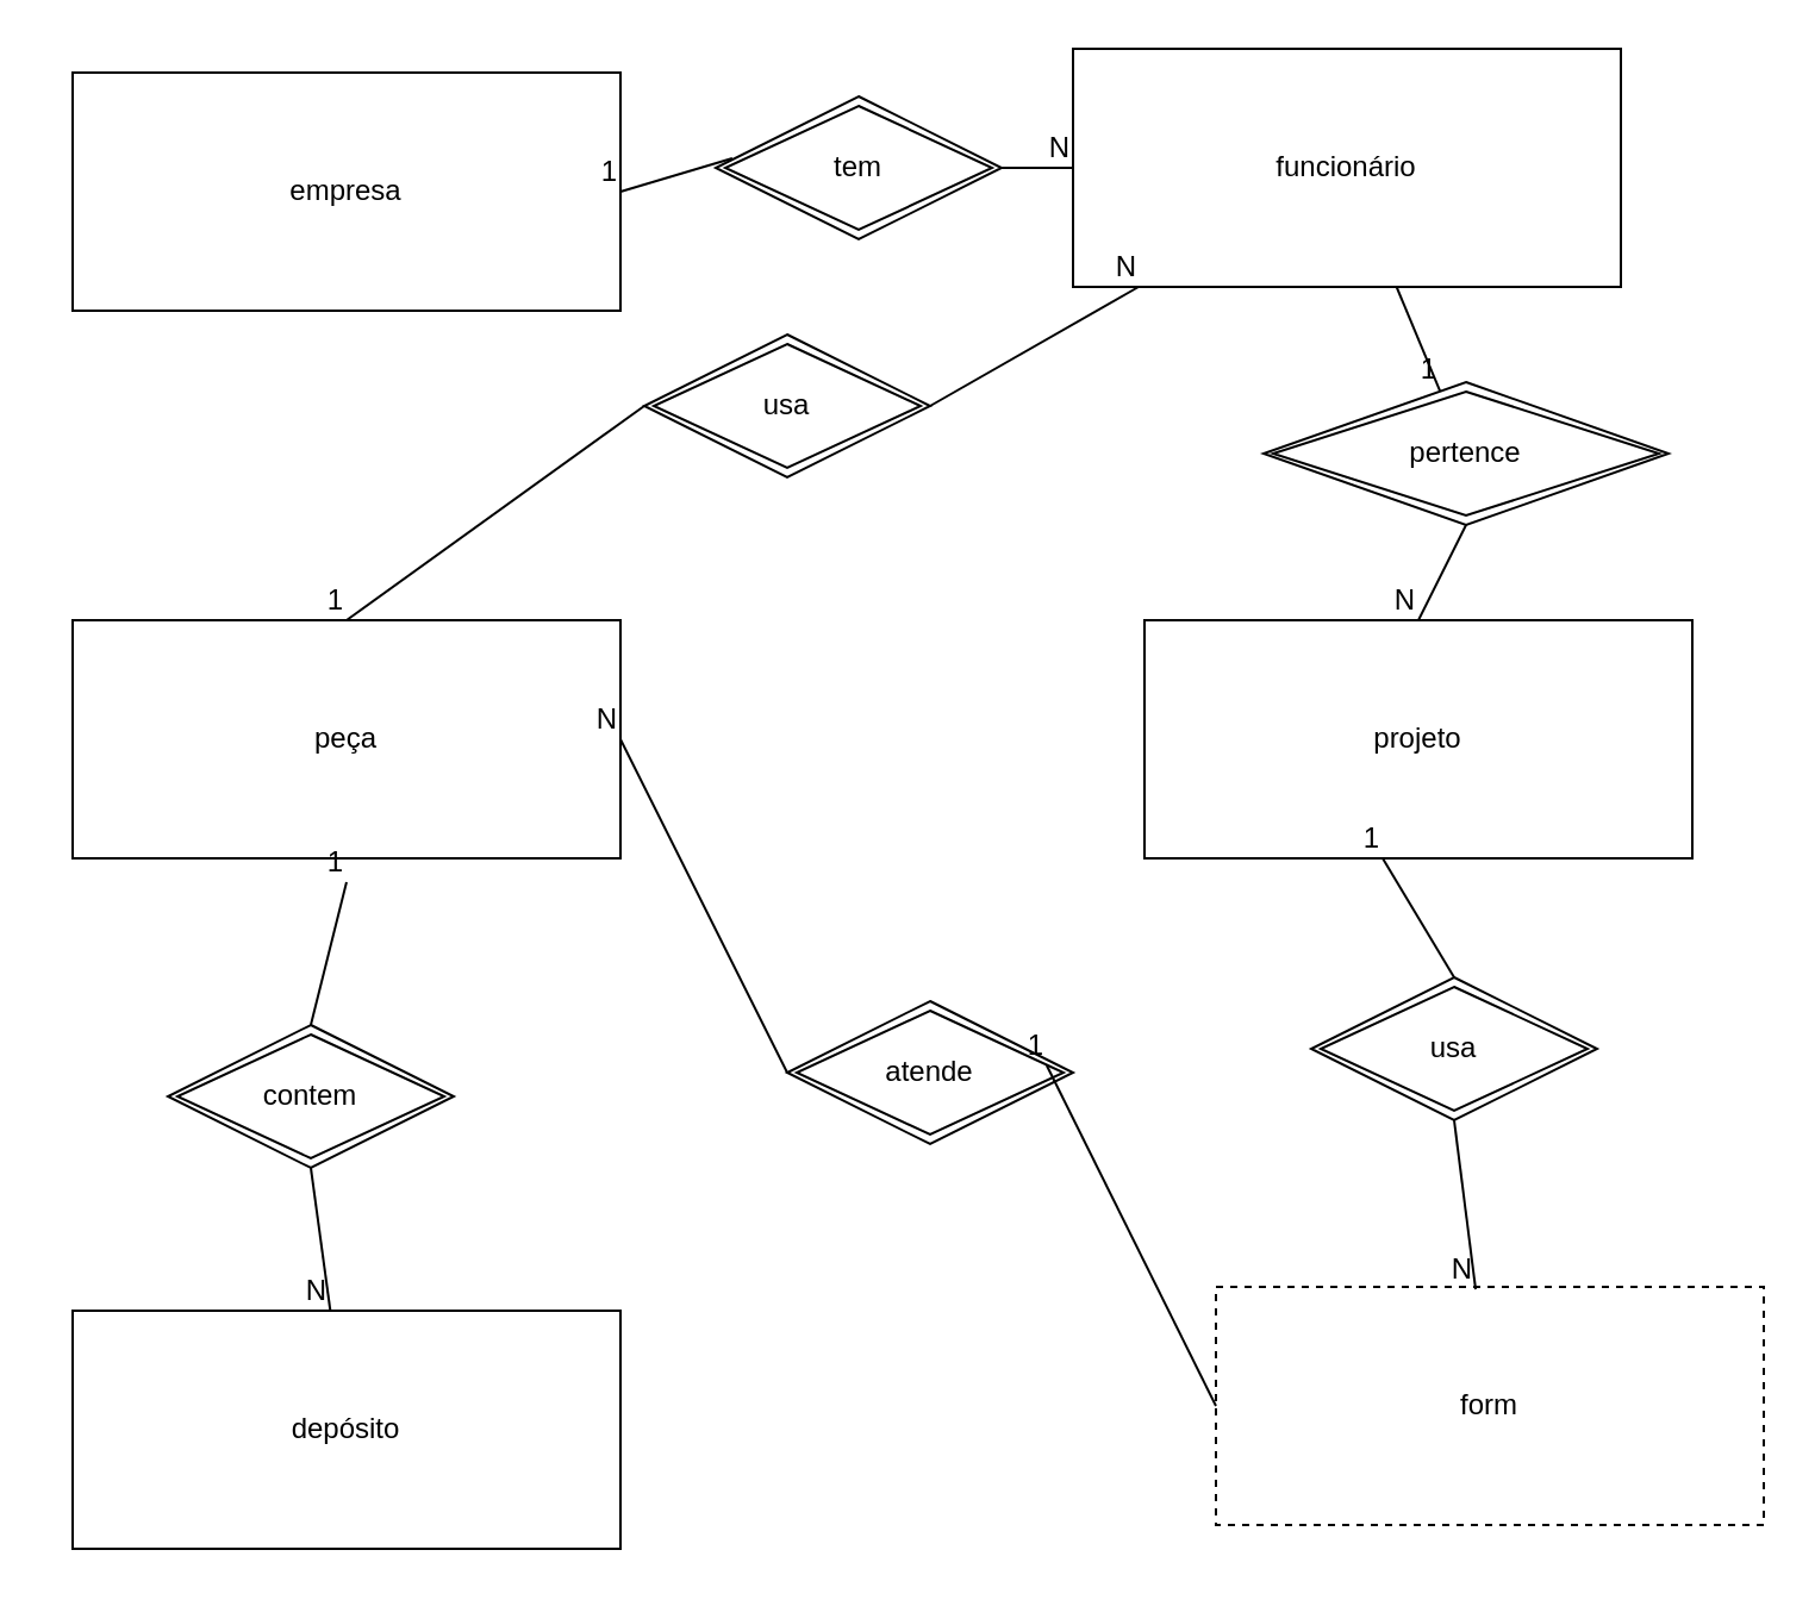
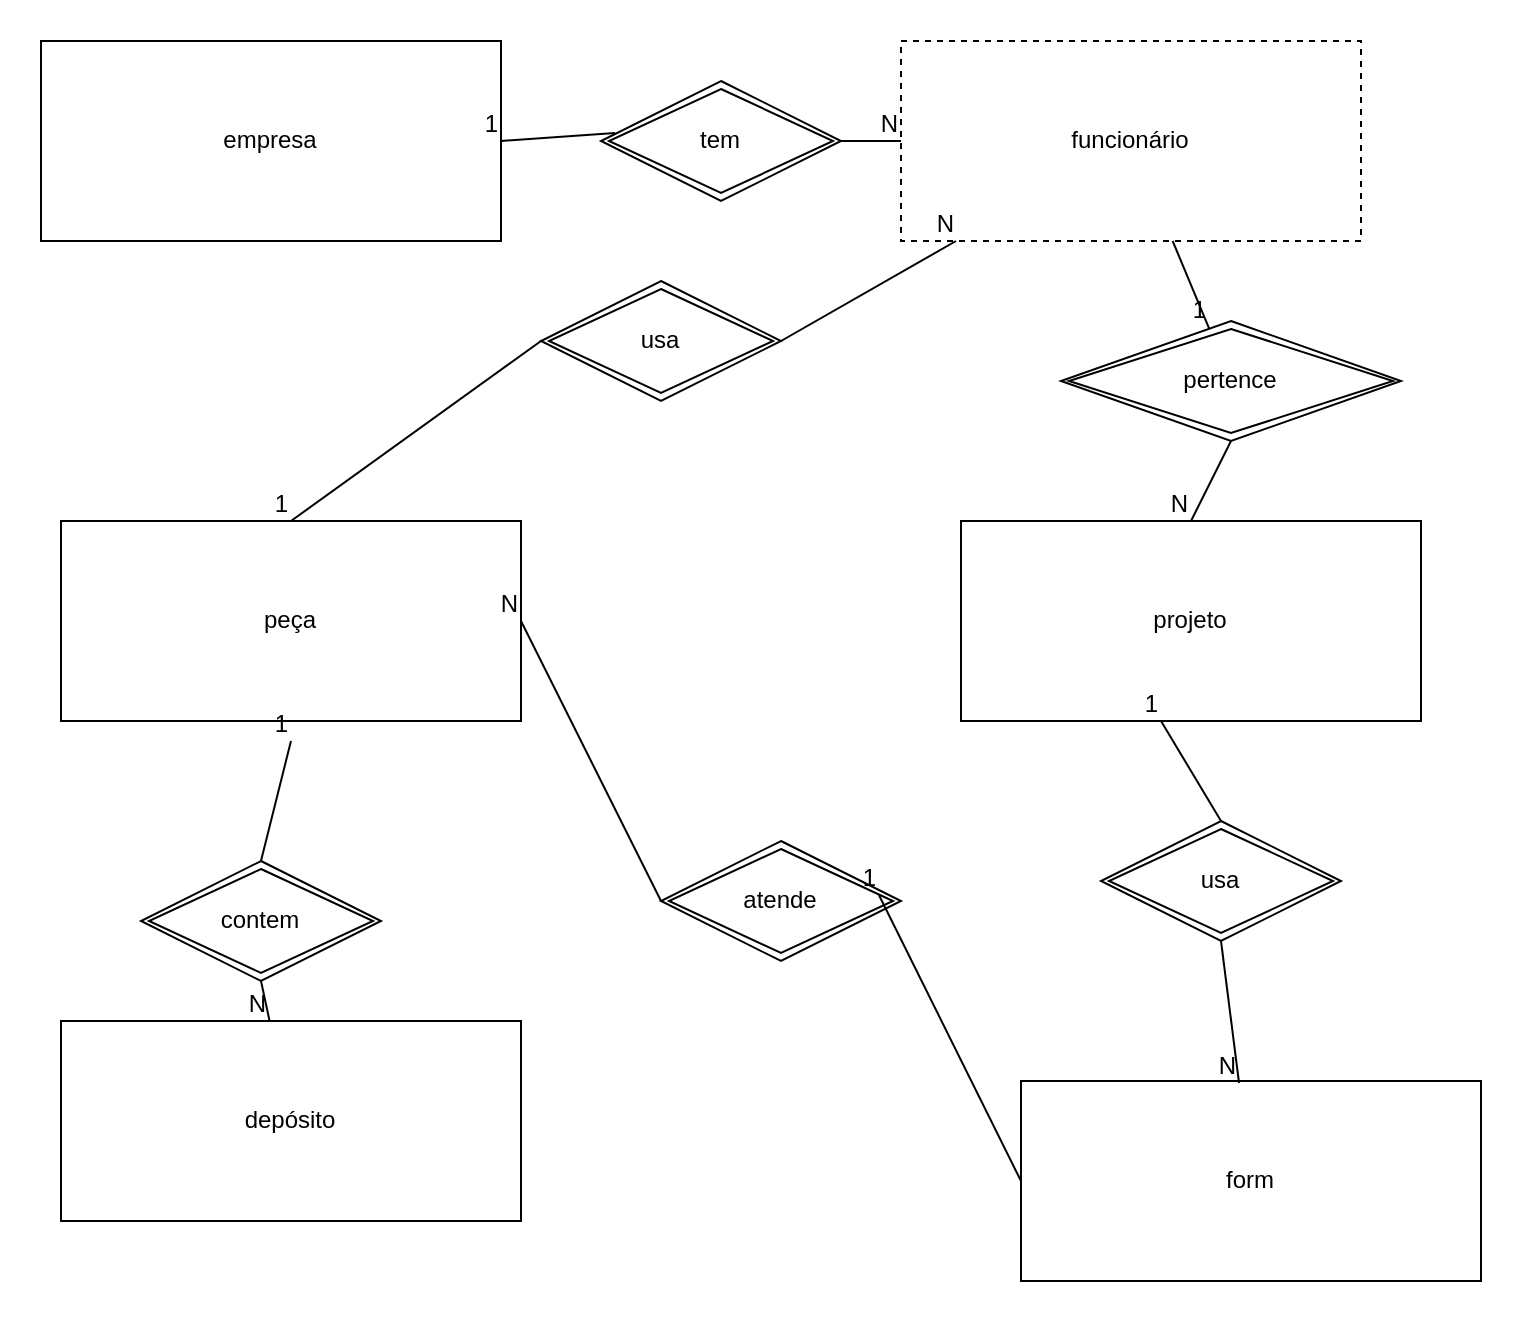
  <mxCell id="0" />
  <mxCell id="1" parent="0" />
- <mxCell id="2" value="empresa" style="whiteSpace=wrap;html=1;align=center;" vertex="1" parent="1"><mxGeometry x="30" y="30" width="230" height="100" as="geometry" /></mxCell>
- <mxCell id="3" value="funcionário" style="whiteSpace=wrap;html=1;align=center;" vertex="1" parent="1"><mxGeometry x="450" y="20" width="230" height="100" as="geometry" /></mxCell>
+ <mxCell id="2" value="empresa" style="whiteSpace=wrap;html=1;align=center;" vertex="1" parent="1"><mxGeometry x="20" y="20" width="230" height="100" as="geometry" /></mxCell>
+ <mxCell id="3" value="funcionário" style="whiteSpace=wrap;html=1;align=center;dashed=1;" vertex="1" parent="1"><mxGeometry x="450" y="20" width="230" height="100" as="geometry" /></mxCell>
  <mxCell id="4" value="projeto" style="whiteSpace=wrap;html=1;align=center;" vertex="1" parent="1"><mxGeometry x="480" y="260" width="230" height="100" as="geometry" /></mxCell>
- <mxCell id="5" value="form" style="whiteSpace=wrap;html=1;align=center;dashed=1;" vertex="1" parent="1"><mxGeometry x="510" y="540" width="230" height="100" as="geometry" /></mxCell>
+ <mxCell id="5" value="form" style="whiteSpace=wrap;html=1;align=center;" vertex="1" parent="1"><mxGeometry x="510" y="540" width="230" height="100" as="geometry" /></mxCell>
  <mxCell id="6" value="peça" style="whiteSpace=wrap;html=1;align=center;" vertex="1" parent="1"><mxGeometry x="30" y="260" width="230" height="100" as="geometry" /></mxCell>
- <mxCell id="7" value="depósito" style="whiteSpace=wrap;html=1;align=center;" vertex="1" parent="1"><mxGeometry x="30" y="550" width="230" height="100" as="geometry" /></mxCell>
+ <mxCell id="7" value="depósito" style="whiteSpace=wrap;html=1;align=center;" vertex="1" parent="1"><mxGeometry x="30" y="510" width="230" height="100" as="geometry" /></mxCell>
  <mxCell id="8" value="tem" style="shape=rhombus;double=1;perimeter=rhombusPerimeter;whiteSpace=wrap;html=1;align=center;" vertex="1" parent="1"><mxGeometry x="300" y="40" width="120" height="60" as="geometry" /></mxCell>
  <mxCell id="9" value="pertence" style="shape=rhombus;double=1;perimeter=rhombusPerimeter;whiteSpace=wrap;html=1;align=center;" vertex="1" parent="1"><mxGeometry x="530" y="160" width="170" height="60" as="geometry" /></mxCell>
  <mxCell id="10" value="usa" style="shape=rhombus;double=1;perimeter=rhombusPerimeter;whiteSpace=wrap;html=1;align=center;" vertex="1" parent="1"><mxGeometry x="270" y="140" width="120" height="60" as="geometry" /></mxCell>
  <mxCell id="11" value="atende" style="shape=rhombus;double=1;perimeter=rhombusPerimeter;whiteSpace=wrap;html=1;align=center;" vertex="1" parent="1"><mxGeometry x="330" y="420" width="120" height="60" as="geometry" /></mxCell>
  <mxCell id="12" value="usa" style="shape=rhombus;double=1;perimeter=rhombusPerimeter;whiteSpace=wrap;html=1;align=center;" vertex="1" parent="1"><mxGeometry x="550" y="410" width="120" height="60" as="geometry" /></mxCell>
  <mxCell id="13" value="" style="endArrow=none;html=1;rounded=0;entryX=1;entryY=0.5;entryDx=0;entryDy=0;exitX=0.058;exitY=0.433;exitDx=0;exitDy=0;exitPerimeter=0;" edge="1" parent="1" source="8" target="2"><mxGeometry relative="1" as="geometry"><mxPoint x="350" y="360" as="sourcePoint" /><mxPoint x="510" y="360" as="targetPoint" /></mxGeometry></mxCell>
  <mxCell id="14" value="1" style="resizable=0;html=1;whiteSpace=wrap;align=right;verticalAlign=bottom;" connectable="0" vertex="1" parent="13"><mxGeometry x="1" relative="1" as="geometry" /></mxCell>
  <mxCell id="15" value="" style="endArrow=none;html=1;rounded=0;exitX=0;exitY=0.5;exitDx=0;exitDy=0;entryX=0.5;entryY=0;entryDx=0;entryDy=0;" edge="1" parent="1" source="10" target="6"><mxGeometry relative="1" as="geometry"><mxPoint x="350" y="360" as="sourcePoint" /><mxPoint x="270" y="170" as="targetPoint" /></mxGeometry></mxCell>
  <mxCell id="16" value="1" style="resizable=0;html=1;whiteSpace=wrap;align=right;verticalAlign=bottom;" connectable="0" vertex="1" parent="15"><mxGeometry x="1" relative="1" as="geometry" /></mxCell>
  <mxCell id="17" value="" style="endArrow=none;html=1;rounded=0;" edge="1" parent="1" source="3" target="9"><mxGeometry relative="1" as="geometry"><mxPoint x="350" y="360" as="sourcePoint" /><mxPoint x="510" y="360" as="targetPoint" /></mxGeometry></mxCell>
  <mxCell id="18" value="1" style="resizable=0;html=1;whiteSpace=wrap;align=right;verticalAlign=bottom;" connectable="0" vertex="1" parent="17"><mxGeometry x="1" relative="1" as="geometry" /></mxCell>
  <mxCell id="19" value="" style="endArrow=none;html=1;rounded=0;exitX=0.5;exitY=1;exitDx=0;exitDy=0;" edge="1" parent="1" source="4"><mxGeometry relative="1" as="geometry"><mxPoint x="350" y="360" as="sourcePoint" /><mxPoint x="510" y="360" as="targetPoint" /></mxGeometry></mxCell>
  <mxCell id="20" value="" style="endArrow=none;html=1;rounded=0;exitX=0.5;exitY=0;exitDx=0;exitDy=0;" edge="1" parent="1" source="12"><mxGeometry relative="1" as="geometry"><mxPoint x="350" y="360" as="sourcePoint" /><mxPoint x="580" y="360" as="targetPoint" /></mxGeometry></mxCell>
  <mxCell id="21" value="1" style="resizable=0;html=1;whiteSpace=wrap;align=right;verticalAlign=bottom;" connectable="0" vertex="1" parent="20"><mxGeometry x="1" relative="1" as="geometry" /></mxCell>
  <mxCell id="22" value="" style="endArrow=none;html=1;rounded=0;exitX=0;exitY=0.5;exitDx=0;exitDy=0;entryX=0.908;entryY=0.45;entryDx=0;entryDy=0;entryPerimeter=0;" edge="1" parent="1" source="5" target="11"><mxGeometry relative="1" as="geometry"><mxPoint x="350" y="360" as="sourcePoint" /><mxPoint x="510" y="360" as="targetPoint" /></mxGeometry></mxCell>
  <mxCell id="23" value="1" style="resizable=0;html=1;whiteSpace=wrap;align=right;verticalAlign=bottom;" connectable="0" vertex="1" parent="22"><mxGeometry x="1" relative="1" as="geometry" /></mxCell>
  <mxCell id="24" value="" style="endArrow=none;html=1;rounded=0;exitX=0.5;exitY=0;exitDx=0;exitDy=0;" edge="1" parent="1" source="36"><mxGeometry relative="1" as="geometry"><mxPoint x="350" y="360" as="sourcePoint" /><mxPoint x="145" y="370" as="targetPoint" /></mxGeometry></mxCell>
  <mxCell id="25" value="1" style="resizable=0;html=1;whiteSpace=wrap;align=right;verticalAlign=bottom;" connectable="0" vertex="1" parent="24"><mxGeometry x="1" relative="1" as="geometry" /></mxCell>
  <mxCell id="26" value="" style="endArrow=none;html=1;rounded=0;exitX=1;exitY=0.5;exitDx=0;exitDy=0;" edge="1" parent="1" source="8" target="3"><mxGeometry relative="1" as="geometry"><mxPoint x="420" y="130" as="sourcePoint" /><mxPoint x="510" y="360" as="targetPoint" /></mxGeometry></mxCell>
  <mxCell id="27" value="N" style="resizable=0;html=1;whiteSpace=wrap;align=right;verticalAlign=bottom;" connectable="0" vertex="1" parent="26"><mxGeometry x="1" relative="1" as="geometry" /></mxCell>
  <mxCell id="28" value="" style="endArrow=none;html=1;rounded=0;exitX=0.5;exitY=1;exitDx=0;exitDy=0;entryX=0.5;entryY=0;entryDx=0;entryDy=0;" edge="1" parent="1" source="9" target="4"><mxGeometry relative="1" as="geometry"><mxPoint x="350" y="360" as="sourcePoint" /><mxPoint x="510" y="360" as="targetPoint" /></mxGeometry></mxCell>
  <mxCell id="29" value="N" style="resizable=0;html=1;whiteSpace=wrap;align=right;verticalAlign=bottom;" connectable="0" vertex="1" parent="28"><mxGeometry x="1" relative="1" as="geometry" /></mxCell>
  <mxCell id="30" value="" style="endArrow=none;html=1;rounded=0;exitX=0.5;exitY=1;exitDx=0;exitDy=0;entryX=0.474;entryY=0.01;entryDx=0;entryDy=0;entryPerimeter=0;" edge="1" parent="1" source="12" target="5"><mxGeometry relative="1" as="geometry"><mxPoint x="350" y="360" as="sourcePoint" /><mxPoint x="510" y="360" as="targetPoint" /></mxGeometry></mxCell>
  <mxCell id="31" value="N" style="resizable=0;html=1;whiteSpace=wrap;align=right;verticalAlign=bottom;" connectable="0" vertex="1" parent="30"><mxGeometry x="1" relative="1" as="geometry" /></mxCell>
  <mxCell id="32" value="" style="endArrow=none;html=1;rounded=0;entryX=1;entryY=0.5;entryDx=0;entryDy=0;exitX=0;exitY=0.5;exitDx=0;exitDy=0;" edge="1" parent="1" source="11" target="6"><mxGeometry relative="1" as="geometry"><mxPoint x="430" y="390" as="sourcePoint" /><mxPoint x="510" y="360" as="targetPoint" /></mxGeometry></mxCell>
  <mxCell id="33" value="N" style="resizable=0;html=1;whiteSpace=wrap;align=right;verticalAlign=bottom;" connectable="0" vertex="1" parent="32"><mxGeometry x="1" relative="1" as="geometry" /></mxCell>
  <mxCell id="34" value="" style="endArrow=none;html=1;rounded=0;exitX=1;exitY=0.5;exitDx=0;exitDy=0;" edge="1" parent="1" source="10" target="3"><mxGeometry relative="1" as="geometry"><mxPoint x="390" y="220" as="sourcePoint" /><mxPoint x="510" y="360" as="targetPoint" /></mxGeometry></mxCell>
  <mxCell id="35" value="N" style="resizable=0;html=1;whiteSpace=wrap;align=right;verticalAlign=bottom;" connectable="0" vertex="1" parent="34"><mxGeometry x="1" relative="1" as="geometry" /></mxCell>
  <mxCell id="36" value="contem" style="shape=rhombus;double=1;perimeter=rhombusPerimeter;whiteSpace=wrap;html=1;align=center;" vertex="1" parent="1"><mxGeometry x="70" y="430" width="120" height="60" as="geometry" /></mxCell>
  <mxCell id="37" value="" style="endArrow=none;html=1;rounded=0;exitX=0.5;exitY=1;exitDx=0;exitDy=0;" edge="1" parent="1" source="36" target="7"><mxGeometry relative="1" as="geometry"><mxPoint x="350" y="360" as="sourcePoint" /><mxPoint x="510" y="360" as="targetPoint" /></mxGeometry></mxCell>
  <mxCell id="38" value="N" style="resizable=0;html=1;whiteSpace=wrap;align=right;verticalAlign=bottom;" connectable="0" vertex="1" parent="37"><mxGeometry x="1" relative="1" as="geometry" /></mxCell>
